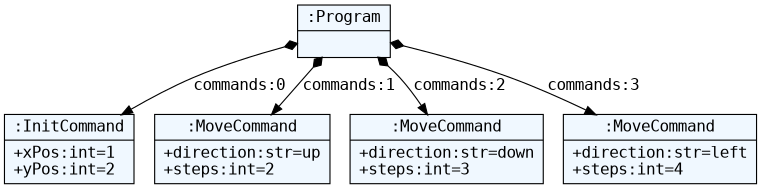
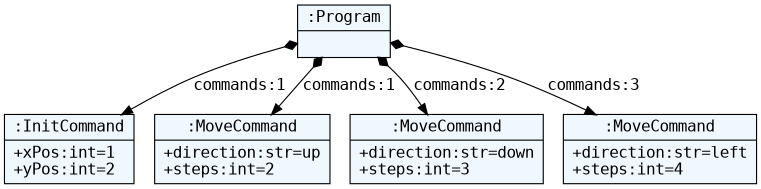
  digraph {
    fontname="DejaVu Sans Mono"
    fontsize=8
    node [fillcolor=aliceblue shape=record style=filled fontname="DejaVu Sans Mono"]
    edge [arrowtail=diamond dir=both fontname="DejaVu Sans Mono"]
    n1 [label="{:Program|}"]
    n2 [label="{:InitCommand|+xPos:int=1\l+yPos:int=2\l}"]
    n3 [label="{:MoveCommand|+direction:str=up\l+steps:int=2\l}"]
    n4 [label="{:MoveCommand|+direction:str=down\l+steps:int=3\l}"]
    n5 [label="{:MoveCommand|+direction:str=left\l+steps:int=4\l}"]
-   n1 -> n2 [label="commands:0"]
+   n1 -> n2 [label="commands:1"]
    n1 -> n3 [label="commands:1"]
    n1 -> n4 [label="commands:2"]
    n1 -> n5 [label="commands:3"]
  }
